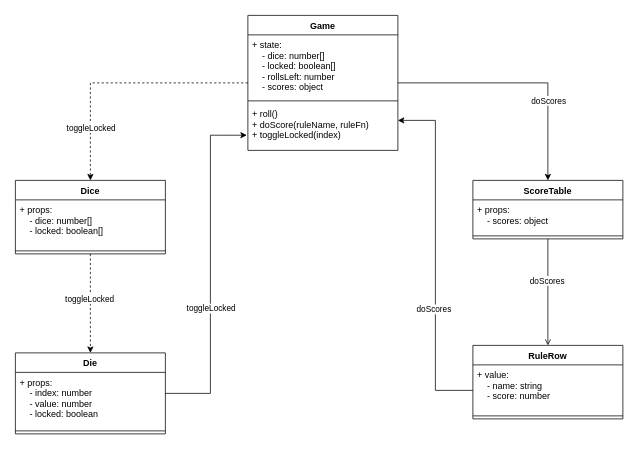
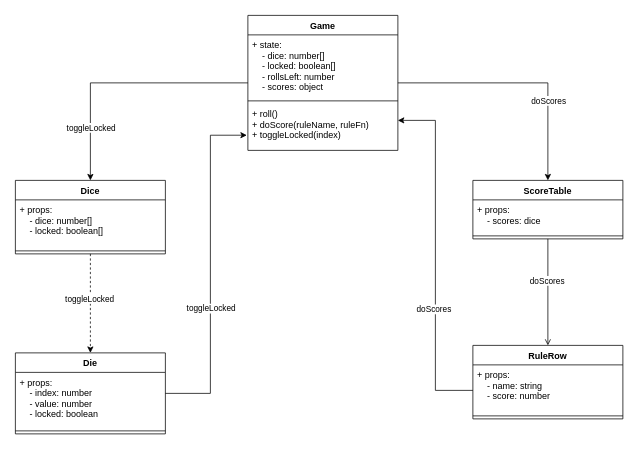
  <mxCell id="0" />
  <mxCell id="1" parent="0" />
  <mxCell id="2" style="edgeStyle=orthogonalEdgeStyle;orthogonalLoop=1;jettySize=auto;html=1;entryX=0.5;entryY=0;entryDx=0;entryDy=0;rounded=0;" edge="1" parent="1" source="6" target="17"><mxGeometry relative="1" as="geometry" /></mxCell>
  <mxCell id="3" value="doScores" style="edgeLabel;html=1;align=center;verticalAlign=middle;resizable=0;points=[];" vertex="1" connectable="0" parent="2"><mxGeometry x="0.349" relative="1" as="geometry"><mxPoint as="offset" /></mxGeometry></mxCell>
- <mxCell id="4" style="edgeStyle=orthogonalEdgeStyle;orthogonalLoop=1;jettySize=auto;html=1;entryX=0.5;entryY=0;entryDx=0;entryDy=0;rounded=0;dashed=1;" edge="1" parent="1" source="6" target="12"><mxGeometry relative="1" as="geometry" /></mxCell>
+ <mxCell id="4" style="edgeStyle=orthogonalEdgeStyle;orthogonalLoop=1;jettySize=auto;html=1;entryX=0.5;entryY=0;entryDx=0;entryDy=0;rounded=0;" edge="1" parent="1" source="6" target="12"><mxGeometry relative="1" as="geometry" /></mxCell>
  <mxCell id="5" value="toggleLocked" style="edgeLabel;html=1;align=center;verticalAlign=middle;resizable=0;points=[];" vertex="1" connectable="0" parent="4"><mxGeometry x="0.254" y="1" relative="1" as="geometry"><mxPoint x="-1" y="56" as="offset" /></mxGeometry></mxCell>
  <mxCell id="6" value="Game" style="swimlane;fontStyle=1;align=center;verticalAlign=top;childLayout=stackLayout;horizontal=1;startSize=26;horizontalStack=0;resizeParent=1;resizeParentMax=0;resizeLast=0;collapsible=1;marginBottom=0;" vertex="1" parent="1"><mxGeometry x="330" y="20" width="200" height="180" as="geometry" /></mxCell>
  <mxCell id="7" value="+ state:&#10;    - dice: number[]&#10;    - locked: boolean[]&#10;    - rollsLeft: number&#10;    - scores: object" style="text;strokeColor=none;fillColor=none;align=left;verticalAlign=top;spacingLeft=4;spacingRight=4;overflow=hidden;rotatable=0;points=[[0,0.5],[1,0.5]];portConstraint=eastwest;" vertex="1" parent="6"><mxGeometry y="26" width="200" height="84" as="geometry" /></mxCell>
  <mxCell id="8" value="" style="line;strokeWidth=1;fillColor=none;align=left;verticalAlign=middle;spacingTop=-1;spacingLeft=3;spacingRight=3;rotatable=0;labelPosition=right;points=[];portConstraint=eastwest;" vertex="1" parent="6"><mxGeometry y="110" width="200" height="8" as="geometry" /></mxCell>
  <mxCell id="9" value="+ roll()&#10;+ doScore(ruleName, ruleFn)&#10;+ toggleLocked(index)" style="text;strokeColor=none;fillColor=none;align=left;verticalAlign=top;spacingLeft=4;spacingRight=4;overflow=hidden;rotatable=0;points=[[0,0.5],[1,0.5]];portConstraint=eastwest;" vertex="1" parent="6"><mxGeometry y="118" width="200" height="62" as="geometry" /></mxCell>
  <mxCell id="10" style="edgeStyle=orthogonalEdgeStyle;orthogonalLoop=1;jettySize=auto;html=1;rounded=0;dashed=1;" edge="1" parent="1" source="12" target="22"><mxGeometry relative="1" as="geometry" /></mxCell>
  <mxCell id="11" value="toggleLocked" style="edgeLabel;html=1;align=center;verticalAlign=middle;resizable=0;points=[];" vertex="1" connectable="0" parent="10"><mxGeometry x="0.265" y="-2" relative="1" as="geometry"><mxPoint y="-24" as="offset" /></mxGeometry></mxCell>
  <mxCell id="12" value="Dice" style="swimlane;fontStyle=1;align=center;verticalAlign=top;childLayout=stackLayout;horizontal=1;startSize=26;horizontalStack=0;resizeParent=1;resizeParentMax=0;resizeLast=0;collapsible=1;marginBottom=0;" vertex="1" parent="1"><mxGeometry x="20" y="240" width="200" height="98" as="geometry" /></mxCell>
  <mxCell id="13" value="+ props:&#10;    - dice: number[]&#10;    - locked: boolean[]" style="text;strokeColor=none;fillColor=none;align=left;verticalAlign=top;spacingLeft=4;spacingRight=4;overflow=hidden;rotatable=0;points=[[0,0.5],[1,0.5]];portConstraint=eastwest;" vertex="1" parent="12"><mxGeometry y="26" width="200" height="64" as="geometry" /></mxCell>
  <mxCell id="14" value="" style="line;strokeWidth=1;fillColor=none;align=left;verticalAlign=middle;spacingTop=-1;spacingLeft=3;spacingRight=3;rotatable=0;labelPosition=right;points=[];portConstraint=eastwest;" vertex="1" parent="12"><mxGeometry y="90" width="200" height="8" as="geometry" /></mxCell>
  <mxCell id="15" style="edgeStyle=orthogonalEdgeStyle;orthogonalLoop=1;jettySize=auto;html=1;rounded=0;endArrow=open;" edge="1" parent="1" source="17" target="27"><mxGeometry relative="1" as="geometry" /></mxCell>
  <mxCell id="16" value="doScores" style="edgeLabel;html=1;align=center;verticalAlign=middle;resizable=0;points=[];" vertex="1" connectable="0" parent="15"><mxGeometry x="-0.228" y="-2" relative="1" as="geometry"><mxPoint as="offset" /></mxGeometry></mxCell>
  <mxCell id="17" value="ScoreTable" style="swimlane;fontStyle=1;align=center;verticalAlign=top;childLayout=stackLayout;horizontal=1;startSize=26;horizontalStack=0;resizeParent=1;resizeParentMax=0;resizeLast=0;collapsible=1;marginBottom=0;" vertex="1" parent="1"><mxGeometry x="630" y="240" width="200" height="78" as="geometry" /></mxCell>
- <mxCell id="18" value="+ props:&#10;    - scores: object" style="text;strokeColor=none;fillColor=none;align=left;verticalAlign=top;spacingLeft=4;spacingRight=4;overflow=hidden;rotatable=0;points=[[0,0.5],[1,0.5]];portConstraint=eastwest;" vertex="1" parent="17"><mxGeometry y="26" width="200" height="44" as="geometry" /></mxCell>
+ <mxCell id="18" value="+ props:&#10;    - scores: dice" style="text;strokeColor=none;fillColor=none;align=left;verticalAlign=top;spacingLeft=4;spacingRight=4;overflow=hidden;rotatable=0;points=[[0,0.5],[1,0.5]];portConstraint=eastwest;" vertex="1" parent="17"><mxGeometry y="26" width="200" height="44" as="geometry" /></mxCell>
  <mxCell id="19" value="" style="line;strokeWidth=1;fillColor=none;align=left;verticalAlign=middle;spacingTop=-1;spacingLeft=3;spacingRight=3;rotatable=0;labelPosition=right;points=[];portConstraint=eastwest;" vertex="1" parent="17"><mxGeometry y="70" width="200" height="8" as="geometry" /></mxCell>
  <mxCell id="20" style="edgeStyle=orthogonalEdgeStyle;orthogonalLoop=1;jettySize=auto;html=1;entryX=-0.007;entryY=0.674;entryDx=0;entryDy=0;entryPerimeter=0;rounded=0;" edge="1" parent="1" source="22" target="9"><mxGeometry relative="1" as="geometry"><mxPoint x="320" y="199" as="targetPoint" /><Array as="points"><mxPoint x="280" y="524" /><mxPoint x="280" y="180" /></Array></mxGeometry></mxCell>
  <mxCell id="21" value="toggleLocked" style="edgeLabel;html=1;align=center;verticalAlign=middle;resizable=0;points=[];" vertex="1" connectable="0" parent="20"><mxGeometry x="0.164" y="1" relative="1" as="geometry"><mxPoint x="1" y="90" as="offset" /></mxGeometry></mxCell>
  <mxCell id="22" value="Die" style="swimlane;fontStyle=1;align=center;verticalAlign=top;childLayout=stackLayout;horizontal=1;startSize=26;horizontalStack=0;resizeParent=1;resizeParentMax=0;resizeLast=0;collapsible=1;marginBottom=0;" vertex="1" parent="1"><mxGeometry x="20" y="470" width="200" height="108" as="geometry" /></mxCell>
  <mxCell id="23" value="+ props:&#10;    - index: number&#10;    - value: number&#10;    - locked: boolean" style="text;strokeColor=none;fillColor=none;align=left;verticalAlign=top;spacingLeft=4;spacingRight=4;overflow=hidden;rotatable=0;points=[[0,0.5],[1,0.5]];portConstraint=eastwest;" vertex="1" parent="22"><mxGeometry y="26" width="200" height="74" as="geometry" /></mxCell>
  <mxCell id="24" value="" style="line;strokeWidth=1;fillColor=none;align=left;verticalAlign=middle;spacingTop=-1;spacingLeft=3;spacingRight=3;rotatable=0;labelPosition=right;points=[];portConstraint=eastwest;" vertex="1" parent="22"><mxGeometry y="100" width="200" height="8" as="geometry" /></mxCell>
  <mxCell id="25" style="edgeStyle=orthogonalEdgeStyle;orthogonalLoop=1;jettySize=auto;html=1;entryX=1;entryY=0.355;entryDx=0;entryDy=0;entryPerimeter=0;strokeColor=default;rounded=0;" edge="1" parent="1" source="27" target="9"><mxGeometry relative="1" as="geometry"><mxPoint x="540" y="160" as="targetPoint" /><Array as="points"><mxPoint x="580" y="520" /><mxPoint x="580" y="160" /></Array></mxGeometry></mxCell>
  <mxCell id="26" value="doScores" style="edgeLabel;html=1;align=center;verticalAlign=middle;resizable=0;points=[];" vertex="1" connectable="0" parent="25"><mxGeometry x="0.184" y="3" relative="1" as="geometry"><mxPoint y="113" as="offset" /></mxGeometry></mxCell>
  <mxCell id="27" value="RuleRow" style="swimlane;fontStyle=1;align=center;verticalAlign=top;childLayout=stackLayout;horizontal=1;startSize=26;horizontalStack=0;resizeParent=1;resizeParentMax=0;resizeLast=0;collapsible=1;marginBottom=0;" vertex="1" parent="1"><mxGeometry x="630" y="460" width="200" height="98" as="geometry" /></mxCell>
- <mxCell id="28" value="+ value:&#10;    - name: string&#10;    - score: number" style="text;strokeColor=none;fillColor=none;align=left;verticalAlign=top;spacingLeft=4;spacingRight=4;overflow=hidden;rotatable=0;points=[[0,0.5],[1,0.5]];portConstraint=eastwest;" vertex="1" parent="27"><mxGeometry y="26" width="200" height="64" as="geometry" /></mxCell>
+ <mxCell id="28" value="+ props:&#10;    - name: string&#10;    - score: number" style="text;strokeColor=none;fillColor=none;align=left;verticalAlign=top;spacingLeft=4;spacingRight=4;overflow=hidden;rotatable=0;points=[[0,0.5],[1,0.5]];portConstraint=eastwest;" vertex="1" parent="27"><mxGeometry y="26" width="200" height="64" as="geometry" /></mxCell>
  <mxCell id="29" value="" style="line;strokeWidth=1;fillColor=none;align=left;verticalAlign=middle;spacingTop=-1;spacingLeft=3;spacingRight=3;rotatable=0;labelPosition=right;points=[];portConstraint=eastwest;" vertex="1" parent="27"><mxGeometry y="90" width="200" height="8" as="geometry" /></mxCell>
